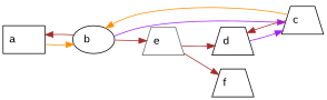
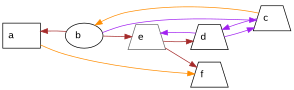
  digraph {
    rankdir=LR
    node [color=black fontname=Arial shape=trapezium]
    edge [color=brown]
    n1 [label="a\l" shape=box]
    n2 [label="b\l" shape=ellipse]
    n3 [label="c\l"]
    n4 [color=gray40 label="e\l"]
    n5 [label="d\l"]
    n6 [label="f\l"]
-   n1 -> n2 [color=darkorange]
+   n1 -> n6 [color=darkorange]
    n2 -> n1
    n2 -> n3 [color=purple]
    n2 -> n4
    n3 -> n2 [color=darkorange]
-   n3 -> n5
+   n3 -> n5 [color=purple]
    n4 -> n5
    n4 -> n6
    n5 -> n3 [color=purple]
+   n5 -> n4 [color=purple]
  }
